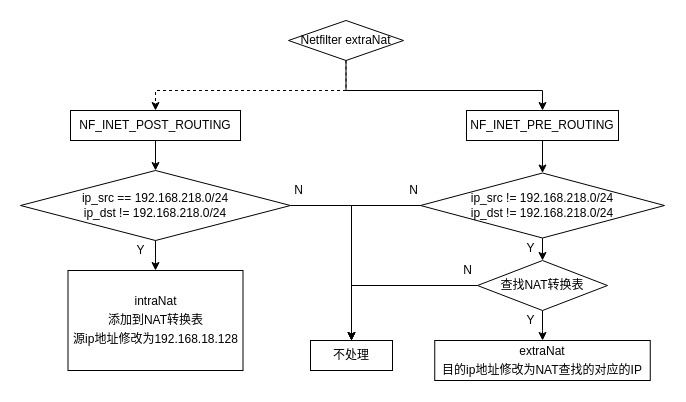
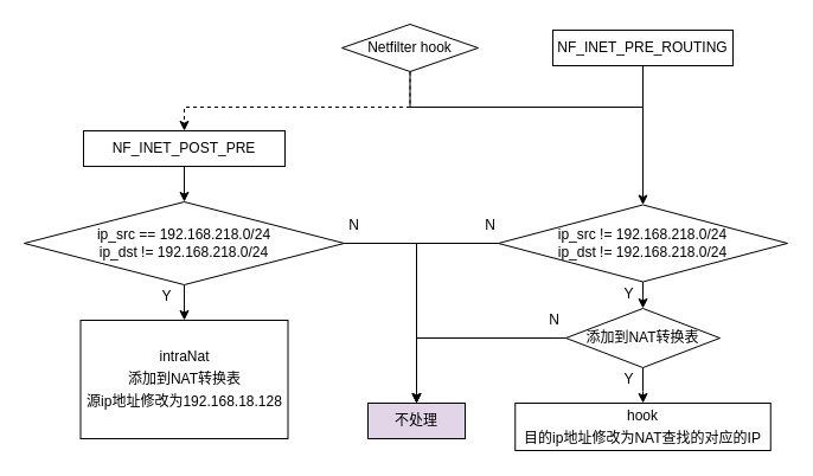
  <mxCell id="0" />
  <mxCell id="1" parent="0" />
  <mxCell id="2" style="edgeStyle=orthogonalEdgeStyle;rounded=0;orthogonalLoop=1;jettySize=auto;html=1;exitX=0.5;exitY=1;exitDx=0;exitDy=0;dashed=1;" edge="1" parent="1" source="4" target="6"><mxGeometry relative="1" as="geometry"><mxPoint x="305.517" y="60.004" as="sourcePoint" /><Array as="points"><mxPoint x="346" y="90" /><mxPoint x="155" y="90" /></Array></mxGeometry></mxCell>
  <mxCell id="3" style="edgeStyle=orthogonalEdgeStyle;rounded=0;orthogonalLoop=1;jettySize=auto;html=1;entryX=0.5;entryY=0;entryDx=0;entryDy=0;" edge="1" parent="1" source="4" target="8"><mxGeometry relative="1" as="geometry"><Array as="points"><mxPoint x="346" y="90" /><mxPoint x="542" y="90" /></Array></mxGeometry></mxCell>
- <mxCell id="4" value="&lt;span&gt;Netfilter extraNat&lt;/span&gt;" style="rhombus;whiteSpace=wrap;html=1;" vertex="1" parent="1"><mxGeometry x="288" y="20" width="115" height="40" as="geometry" /></mxCell>
+ <mxCell id="4" value="&lt;span&gt;Netfilter hook&lt;/span&gt;" style="rhombus;whiteSpace=wrap;html=1;" vertex="1" parent="1"><mxGeometry x="288" y="20" width="115" height="40" as="geometry" /></mxCell>
  <mxCell id="5" style="edgeStyle=orthogonalEdgeStyle;rounded=0;orthogonalLoop=1;jettySize=auto;html=1;" edge="1" parent="1" source="6" target="11"><mxGeometry relative="1" as="geometry" /></mxCell>
- <mxCell id="6" value="&lt;div style=&quot;line-height: 19px&quot;&gt;NF_INET_POST_ROUTING&lt;/div&gt;" style="rounded=0;whiteSpace=wrap;html=1;" vertex="1" parent="1"><mxGeometry x="70" y="110.01" width="170" height="30" as="geometry" /></mxCell>
+ <mxCell id="6" value="&lt;div style=&quot;line-height: 19px&quot;&gt;NF_INET_POST_PRE&lt;/div&gt;" style="rounded=0;whiteSpace=wrap;html=1;" vertex="1" parent="1"><mxGeometry x="70" y="110.01" width="170" height="30" as="geometry" /></mxCell>
  <mxCell id="7" value="" style="edgeStyle=orthogonalEdgeStyle;rounded=0;orthogonalLoop=1;jettySize=auto;html=1;" edge="1" parent="1" source="8" target="16"><mxGeometry relative="1" as="geometry" /></mxCell>
- <mxCell id="8" value="&lt;div style=&quot;line-height: 19px&quot;&gt;&lt;div style=&quot;line-height: 19px&quot;&gt;NF_INET_PRE_ROUTING&lt;/div&gt;&lt;/div&gt;" style="rounded=0;whiteSpace=wrap;html=1;" vertex="1" parent="1"><mxGeometry x="466" y="110.01" width="152" height="30" as="geometry" /></mxCell>
+ <mxCell id="8" value="&lt;div style=&quot;line-height: 19px&quot;&gt;&lt;div style=&quot;line-height: 19px&quot;&gt;NF_INET_PRE_ROUTING&lt;/div&gt;&lt;/div&gt;" style="rounded=0;whiteSpace=wrap;html=1;" vertex="1" parent="1"><mxGeometry x="466" y="25.01" width="152" height="30" as="geometry" /></mxCell>
  <mxCell id="9" value="" style="edgeStyle=orthogonalEdgeStyle;rounded=0;orthogonalLoop=1;jettySize=auto;html=1;" edge="1" parent="1" source="11" target="12"><mxGeometry relative="1" as="geometry" /></mxCell>
  <mxCell id="10" style="edgeStyle=orthogonalEdgeStyle;rounded=0;orthogonalLoop=1;jettySize=auto;html=1;" edge="1" parent="1" source="11" target="21"><mxGeometry relative="1" as="geometry" /></mxCell>
  <mxCell id="11" value="ip_src == 192.168.218.0/24&lt;br&gt;ip_dst != 192.168.218.0/24" style="rhombus;whiteSpace=wrap;html=1;" vertex="1" parent="1"><mxGeometry x="20" y="170.01" width="270" height="70" as="geometry" /></mxCell>
  <mxCell id="12" value="&lt;div style=&quot;line-height: 19px&quot;&gt;intraNat&lt;/div&gt;&lt;div style=&quot;line-height: 19px&quot;&gt;添加到NAT转换表&lt;/div&gt;&lt;div style=&quot;line-height: 19px&quot;&gt;源ip地址修改为192.168.18.128&lt;/div&gt;" style="whiteSpace=wrap;html=1;" vertex="1" parent="1"><mxGeometry x="67.5" y="270.01" width="175" height="100" as="geometry" /></mxCell>
  <mxCell id="13" value="Y" style="text;html=1;align=center;verticalAlign=middle;resizable=0;points=[];autosize=1;strokeColor=none;fillColor=none;" vertex="1" parent="1"><mxGeometry x="130" y="240.01" width="20" height="20" as="geometry" /></mxCell>
  <mxCell id="14" style="edgeStyle=orthogonalEdgeStyle;rounded=0;orthogonalLoop=1;jettySize=auto;html=1;" edge="1" parent="1" source="16" target="20"><mxGeometry relative="1" as="geometry" /></mxCell>
  <mxCell id="15" style="edgeStyle=orthogonalEdgeStyle;rounded=0;orthogonalLoop=1;jettySize=auto;html=1;" edge="1" parent="1" source="16" target="21"><mxGeometry relative="1" as="geometry" /></mxCell>
  <mxCell id="16" value="&lt;span&gt;ip_src != 192.168.218.0/24&lt;/span&gt;&lt;br&gt;&lt;span&gt;ip_dst != 192.168.218.0/24&lt;/span&gt;" style="rhombus;whiteSpace=wrap;html=1;rounded=0;" vertex="1" parent="1"><mxGeometry x="420" y="172.51" width="244" height="65" as="geometry" /></mxCell>
- <mxCell id="17" value="&lt;div style=&quot;line-height: 19px&quot;&gt;extraNat&lt;/div&gt;&lt;div style=&quot;line-height: 19px&quot;&gt;目的ip地址修改为NAT查找的对应的IP&lt;/div&gt;" style="whiteSpace=wrap;html=1;" vertex="1" parent="1"><mxGeometry x="434.25" y="340" width="215.5" height="40" as="geometry" /></mxCell>
+ <mxCell id="17" value="&lt;div style=&quot;line-height: 19px&quot;&gt;hook&lt;/div&gt;&lt;div style=&quot;line-height: 19px&quot;&gt;目的ip地址修改为NAT查找的对应的IP&lt;/div&gt;" style="whiteSpace=wrap;html=1;" vertex="1" parent="1"><mxGeometry x="434.25" y="340" width="215.5" height="40" as="geometry" /></mxCell>
  <mxCell id="18" style="edgeStyle=orthogonalEdgeStyle;rounded=0;orthogonalLoop=1;jettySize=auto;html=1;" edge="1" parent="1" source="20" target="17"><mxGeometry relative="1" as="geometry" /></mxCell>
  <mxCell id="19" style="edgeStyle=orthogonalEdgeStyle;rounded=0;orthogonalLoop=1;jettySize=auto;html=1;" edge="1" parent="1" source="20" target="21"><mxGeometry relative="1" as="geometry" /></mxCell>
- <mxCell id="20" value="&lt;span&gt;查找NAT转换表&lt;/span&gt;" style="rhombus;whiteSpace=wrap;html=1;" vertex="1" parent="1"><mxGeometry x="477" y="260.01" width="130" height="50" as="geometry" /></mxCell>
- <mxCell id="21" value="不处理" style="whiteSpace=wrap;html=1;" vertex="1" parent="1"><mxGeometry x="310" y="340" width="82" height="30" as="geometry" /></mxCell>
+ <mxCell id="20" value="&lt;span&gt;添加到NAT转换表&lt;/span&gt;" style="rhombus;whiteSpace=wrap;html=1;" vertex="1" parent="1"><mxGeometry x="477" y="260.01" width="130" height="50" as="geometry" /></mxCell>
+ <mxCell id="21" value="不处理" style="whiteSpace=wrap;html=1;fillColor=#e1d5e7;" vertex="1" parent="1"><mxGeometry x="310" y="340" width="82" height="30" as="geometry" /></mxCell>
  <mxCell id="22" value="Y" style="text;html=1;align=center;verticalAlign=middle;resizable=0;points=[];autosize=1;strokeColor=none;fillColor=none;" vertex="1" parent="1"><mxGeometry x="520" y="237.51" width="20" height="20" as="geometry" /></mxCell>
  <mxCell id="23" value="Y" style="text;html=1;align=center;verticalAlign=middle;resizable=0;points=[];autosize=1;strokeColor=none;fillColor=none;" vertex="1" parent="1"><mxGeometry x="520" y="310.01" width="20" height="20" as="geometry" /></mxCell>
  <mxCell id="24" value="N" style="text;html=1;align=center;verticalAlign=middle;resizable=0;points=[];autosize=1;strokeColor=none;fillColor=none;" vertex="1" parent="1"><mxGeometry x="403" y="180" width="20" height="20" as="geometry" /></mxCell>
  <mxCell id="25" value="N" style="text;html=1;align=center;verticalAlign=middle;resizable=0;points=[];autosize=1;strokeColor=none;fillColor=none;" vertex="1" parent="1"><mxGeometry x="288" y="180" width="20" height="20" as="geometry" /></mxCell>
  <mxCell id="26" value="N" style="text;html=1;align=center;verticalAlign=middle;resizable=0;points=[];autosize=1;strokeColor=none;fillColor=none;" vertex="1" parent="1"><mxGeometry x="457" y="260.01" width="20" height="20" as="geometry" /></mxCell>
